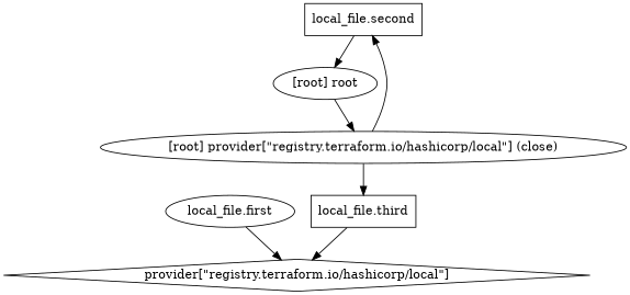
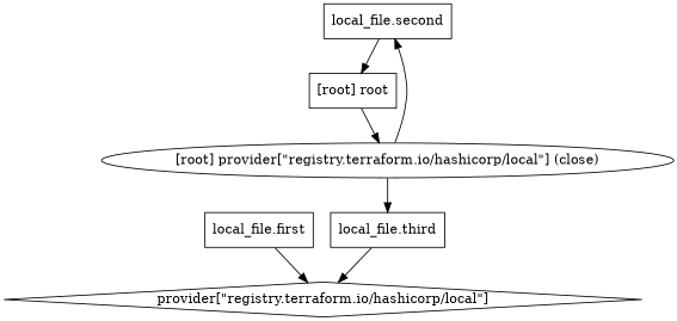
  digraph {
    compound=true
    newrank=true
    node [shape=box]
-   n1 [label="local_file.first" shape=ellipse]
+   n1 [label="local_file.first"]
    n2 [label="provider[\"registry.terraform.io/hashicorp/local\"]" shape=diamond]
    n3 [label="local_file.second"]
    n4 [label="local_file.third"]
    "[root] provider[\"registry.terraform.io/hashicorp/local\"] (close)" [shape=""]
-   "[root] root" [shape=""]
+   "[root] root"
    subgraph sub_1 {
      n1
      n2
      n3
      n4
      "[root] provider[\"registry.terraform.io/hashicorp/local\"] (close)"
      "[root] root"
    }
    n1 -> n2
    n3 -> "[root] root"
    n4 -> n2
    "[root] provider[\"registry.terraform.io/hashicorp/local\"] (close)" -> n3
    "[root] provider[\"registry.terraform.io/hashicorp/local\"] (close)" -> n4
    "[root] root" -> "[root] provider[\"registry.terraform.io/hashicorp/local\"] (close)"
  }
